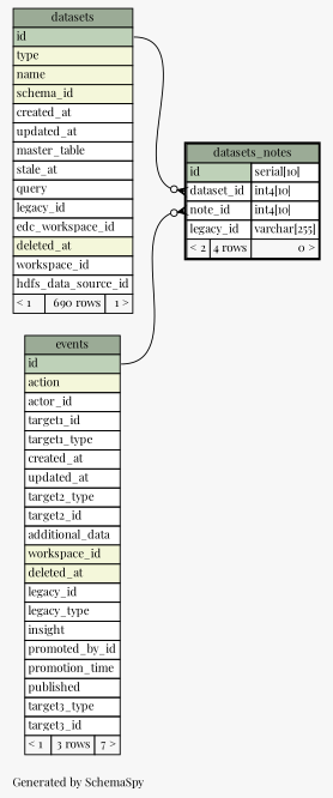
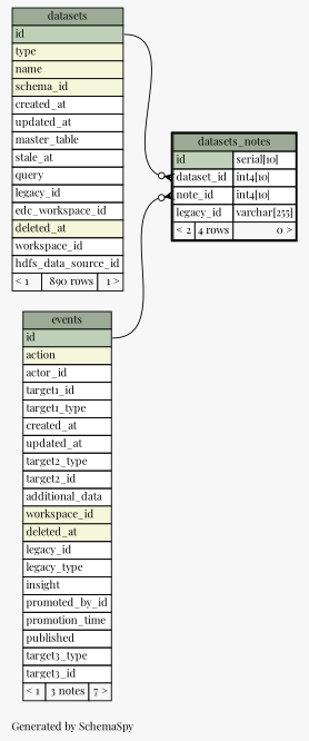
  digraph {
    bgcolor="#f7f7f7"
    fontname="Playfair Display"
    fontsize=11
    label="\nGenerated by SchemaSpy"
    labeljust=l
    nodesep=0.18
    rankdir=RL
    ranksep=0.46
    node [fontname="Playfair Display" fontsize=11 shape=plaintext]
    edge [arrowhead=none arrowsize=0.8 arrowtail=crowodot dir=back fontname="Playfair Display" headport="id:e"]
    n1 [label=<     <TABLE BORDER="2" CELLBORDER="1" CELLSPACING="0" BGCOLOR="#ffffff">       <TR><TD COLSPAN="3" BGCOLOR="#9bab96" ALIGN="CENTER">datasets_notes</TD></TR>       <TR><TD PORT="id" COLSPAN="2" BGCOLOR="#bed1b8" ALIGN="LEFT">id</TD><TD PORT="id.type" ALIGN="LEFT">serial[10]</TD></TR>       <TR><TD PORT="dataset_id" COLSPAN="2" ALIGN="LEFT">dataset_id</TD><TD PORT="dataset_id.type" ALIGN="LEFT">int4[10]</TD></TR>       <TR><TD PORT="note_id" COLSPAN="2" ALIGN="LEFT">note_id</TD><TD PORT="note_id.type" ALIGN="LEFT">int4[10]</TD></TR>       <TR><TD PORT="legacy_id" COLSPAN="2" ALIGN="LEFT">legacy_id</TD><TD PORT="legacy_id.type" ALIGN="LEFT">varchar[255]</TD></TR>       <TR><TD ALIGN="LEFT" BGCOLOR="#f7f7f7">&lt; 2</TD><TD ALIGN="RIGHT" BGCOLOR="#f7f7f7">4 rows</TD><TD ALIGN="RIGHT" BGCOLOR="#f7f7f7">0 &gt;</TD></TR>     </TABLE>>]
-   n2 [label=<     <TABLE BORDER="0" CELLBORDER="1" CELLSPACING="0" BGCOLOR="#ffffff">       <TR><TD COLSPAN="3" BGCOLOR="#9bab96" ALIGN="CENTER">datasets</TD></TR>       <TR><TD PORT="id" COLSPAN="3" BGCOLOR="#bed1b8" ALIGN="LEFT">id</TD></TR>       <TR><TD PORT="type" COLSPAN="3" BGCOLOR="#f4f7da" ALIGN="LEFT">type</TD></TR>       <TR><TD PORT="name" COLSPAN="3" BGCOLOR="#f4f7da" ALIGN="LEFT">name</TD></TR>       <TR><TD PORT="schema_id" COLSPAN="3" BGCOLOR="#f4f7da" ALIGN="LEFT">schema_id</TD></TR>       <TR><TD PORT="created_at" COLSPAN="3" ALIGN="LEFT">created_at</TD></TR>       <TR><TD PORT="updated_at" COLSPAN="3" ALIGN="LEFT">updated_at</TD></TR>       <TR><TD PORT="master_table" COLSPAN="3" ALIGN="LEFT">master_table</TD></TR>       <TR><TD PORT="stale_at" COLSPAN="3" ALIGN="LEFT">stale_at</TD></TR>       <TR><TD PORT="query" COLSPAN="3" ALIGN="LEFT">query</TD></TR>       <TR><TD PORT="legacy_id" COLSPAN="3" ALIGN="LEFT">legacy_id</TD></TR>       <TR><TD PORT="edc_workspace_id" COLSPAN="3" ALIGN="LEFT">edc_workspace_id</TD></TR>       <TR><TD PORT="deleted_at" COLSPAN="3" BGCOLOR="#f4f7da" ALIGN="LEFT">deleted_at</TD></TR>       <TR><TD PORT="workspace_id" COLSPAN="3" ALIGN="LEFT">workspace_id</TD></TR>       <TR><TD PORT="hdfs_data_source_id" COLSPAN="3" ALIGN="LEFT">hdfs_data_source_id</TD></TR>       <TR><TD ALIGN="LEFT" BGCOLOR="#f7f7f7">&lt; 1</TD><TD ALIGN="RIGHT" BGCOLOR="#f7f7f7">690 rows</TD><TD ALIGN="RIGHT" BGCOLOR="#f7f7f7">1 &gt;</TD></TR>     </TABLE>>]
-   n3 [label=<     <TABLE BORDER="0" CELLBORDER="1" CELLSPACING="0" BGCOLOR="#ffffff">       <TR><TD COLSPAN="3" BGCOLOR="#9bab96" ALIGN="CENTER">events</TD></TR>       <TR><TD PORT="id" COLSPAN="3" BGCOLOR="#bed1b8" ALIGN="LEFT">id</TD></TR>       <TR><TD PORT="action" COLSPAN="3" BGCOLOR="#f4f7da" ALIGN="LEFT">action</TD></TR>       <TR><TD PORT="actor_id" COLSPAN="3" ALIGN="LEFT">actor_id</TD></TR>       <TR><TD PORT="target1_id" COLSPAN="3" ALIGN="LEFT">target1_id</TD></TR>       <TR><TD PORT="target1_type" COLSPAN="3" ALIGN="LEFT">target1_type</TD></TR>       <TR><TD PORT="created_at" COLSPAN="3" ALIGN="LEFT">created_at</TD></TR>       <TR><TD PORT="updated_at" COLSPAN="3" ALIGN="LEFT">updated_at</TD></TR>       <TR><TD PORT="target2_type" COLSPAN="3" ALIGN="LEFT">target2_type</TD></TR>       <TR><TD PORT="target2_id" COLSPAN="3" ALIGN="LEFT">target2_id</TD></TR>       <TR><TD PORT="additional_data" COLSPAN="3" ALIGN="LEFT">additional_data</TD></TR>       <TR><TD PORT="workspace_id" COLSPAN="3" BGCOLOR="#f4f7da" ALIGN="LEFT">workspace_id</TD></TR>       <TR><TD PORT="deleted_at" COLSPAN="3" BGCOLOR="#f4f7da" ALIGN="LEFT">deleted_at</TD></TR>       <TR><TD PORT="legacy_id" COLSPAN="3" ALIGN="LEFT">legacy_id</TD></TR>       <TR><TD PORT="legacy_type" COLSPAN="3" ALIGN="LEFT">legacy_type</TD></TR>       <TR><TD PORT="insight" COLSPAN="3" ALIGN="LEFT">insight</TD></TR>       <TR><TD PORT="promoted_by_id" COLSPAN="3" ALIGN="LEFT">promoted_by_id</TD></TR>       <TR><TD PORT="promotion_time" COLSPAN="3" ALIGN="LEFT">promotion_time</TD></TR>       <TR><TD PORT="published" COLSPAN="3" ALIGN="LEFT">published</TD></TR>       <TR><TD PORT="target3_type" COLSPAN="3" ALIGN="LEFT">target3_type</TD></TR>       <TR><TD PORT="target3_id" COLSPAN="3" ALIGN="LEFT">target3_id</TD></TR>       <TR><TD ALIGN="LEFT" BGCOLOR="#f7f7f7">&lt; 1</TD><TD ALIGN="RIGHT" BGCOLOR="#f7f7f7">3 rows</TD><TD ALIGN="RIGHT" BGCOLOR="#f7f7f7">7 &gt;</TD></TR>     </TABLE>>]
+   n2 [label=<     <TABLE BORDER="0" CELLBORDER="1" CELLSPACING="0" BGCOLOR="#ffffff">       <TR><TD COLSPAN="3" BGCOLOR="#9bab96" ALIGN="CENTER">datasets</TD></TR>       <TR><TD PORT="id" COLSPAN="3" BGCOLOR="#bed1b8" ALIGN="LEFT">id</TD></TR>       <TR><TD PORT="type" COLSPAN="3" BGCOLOR="#f4f7da" ALIGN="LEFT">type</TD></TR>       <TR><TD PORT="name" COLSPAN="3" BGCOLOR="#f4f7da" ALIGN="LEFT">name</TD></TR>       <TR><TD PORT="schema_id" COLSPAN="3" BGCOLOR="#f4f7da" ALIGN="LEFT">schema_id</TD></TR>       <TR><TD PORT="created_at" COLSPAN="3" ALIGN="LEFT">created_at</TD></TR>       <TR><TD PORT="updated_at" COLSPAN="3" ALIGN="LEFT">updated_at</TD></TR>       <TR><TD PORT="master_table" COLSPAN="3" ALIGN="LEFT">master_table</TD></TR>       <TR><TD PORT="stale_at" COLSPAN="3" ALIGN="LEFT">stale_at</TD></TR>       <TR><TD PORT="query" COLSPAN="3" ALIGN="LEFT">query</TD></TR>       <TR><TD PORT="legacy_id" COLSPAN="3" ALIGN="LEFT">legacy_id</TD></TR>       <TR><TD PORT="edc_workspace_id" COLSPAN="3" ALIGN="LEFT">edc_workspace_id</TD></TR>       <TR><TD PORT="deleted_at" COLSPAN="3" BGCOLOR="#f4f7da" ALIGN="LEFT">deleted_at</TD></TR>       <TR><TD PORT="workspace_id" COLSPAN="3" ALIGN="LEFT">workspace_id</TD></TR>       <TR><TD PORT="hdfs_data_source_id" COLSPAN="3" ALIGN="LEFT">hdfs_data_source_id</TD></TR>       <TR><TD ALIGN="LEFT" BGCOLOR="#f7f7f7">&lt; 1</TD><TD ALIGN="RIGHT" BGCOLOR="#f7f7f7">890 rows</TD><TD ALIGN="RIGHT" BGCOLOR="#f7f7f7">1 &gt;</TD></TR>     </TABLE>>]
+   n3 [label=<     <TABLE BORDER="0" CELLBORDER="1" CELLSPACING="0" BGCOLOR="#ffffff">       <TR><TD COLSPAN="3" BGCOLOR="#9bab96" ALIGN="CENTER">events</TD></TR>       <TR><TD PORT="id" COLSPAN="3" BGCOLOR="#bed1b8" ALIGN="LEFT">id</TD></TR>       <TR><TD PORT="action" COLSPAN="3" BGCOLOR="#f4f7da" ALIGN="LEFT">action</TD></TR>       <TR><TD PORT="actor_id" COLSPAN="3" ALIGN="LEFT">actor_id</TD></TR>       <TR><TD PORT="target1_id" COLSPAN="3" ALIGN="LEFT">target1_id</TD></TR>       <TR><TD PORT="target1_type" COLSPAN="3" ALIGN="LEFT">target1_type</TD></TR>       <TR><TD PORT="created_at" COLSPAN="3" ALIGN="LEFT">created_at</TD></TR>       <TR><TD PORT="updated_at" COLSPAN="3" ALIGN="LEFT">updated_at</TD></TR>       <TR><TD PORT="target2_type" COLSPAN="3" ALIGN="LEFT">target2_type</TD></TR>       <TR><TD PORT="target2_id" COLSPAN="3" ALIGN="LEFT">target2_id</TD></TR>       <TR><TD PORT="additional_data" COLSPAN="3" ALIGN="LEFT">additional_data</TD></TR>       <TR><TD PORT="workspace_id" COLSPAN="3" BGCOLOR="#f4f7da" ALIGN="LEFT">workspace_id</TD></TR>       <TR><TD PORT="deleted_at" COLSPAN="3" BGCOLOR="#f4f7da" ALIGN="LEFT">deleted_at</TD></TR>       <TR><TD PORT="legacy_id" COLSPAN="3" ALIGN="LEFT">legacy_id</TD></TR>       <TR><TD PORT="legacy_type" COLSPAN="3" ALIGN="LEFT">legacy_type</TD></TR>       <TR><TD PORT="insight" COLSPAN="3" ALIGN="LEFT">insight</TD></TR>       <TR><TD PORT="promoted_by_id" COLSPAN="3" ALIGN="LEFT">promoted_by_id</TD></TR>       <TR><TD PORT="promotion_time" COLSPAN="3" ALIGN="LEFT">promotion_time</TD></TR>       <TR><TD PORT="published" COLSPAN="3" ALIGN="LEFT">published</TD></TR>       <TR><TD PORT="target3_type" COLSPAN="3" ALIGN="LEFT">target3_type</TD></TR>       <TR><TD PORT="target3_id" COLSPAN="3" ALIGN="LEFT">target3_id</TD></TR>       <TR><TD ALIGN="LEFT" BGCOLOR="#f7f7f7">&lt; 1</TD><TD ALIGN="RIGHT" BGCOLOR="#f7f7f7">3 notes</TD><TD ALIGN="RIGHT" BGCOLOR="#f7f7f7">7 &gt;</TD></TR>     </TABLE>>]
    n1 -> n2 [tailport="dataset_id:w"]
    n1 -> n3 [tailport="note_id:w"]
  }
